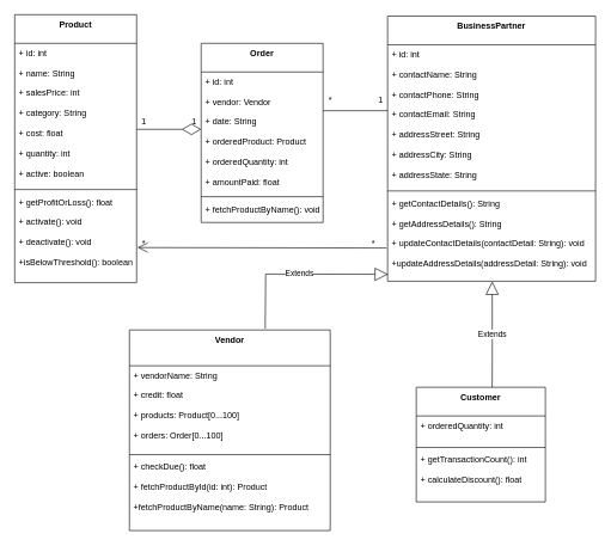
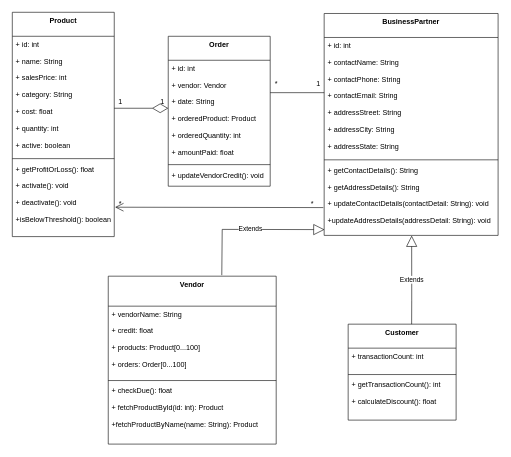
  <mxCell id="0" />
  <mxCell id="1" parent="0" />
  <mxCell id="2" value="Product" style="swimlane;fontStyle=1;align=center;verticalAlign=top;childLayout=stackLayout;horizontal=1;startSize=40;horizontalStack=0;resizeParent=1;resizeParentMax=0;resizeLast=0;collapsible=1;marginBottom=0;" vertex="1" parent="1"><mxGeometry x="20" y="20" width="170" height="374" as="geometry" /></mxCell>
  <mxCell id="3" value="+ id: int&#10;&#10;+ name: String&#10;&#10;+ salesPrice: int&#10;&#10;+ category: String&#10;&#10;+ cost: float&#10;&#10;+ quantity: int&#10;&#10;+ active: boolean" style="text;strokeColor=none;fillColor=none;align=left;verticalAlign=top;spacingLeft=4;spacingRight=4;overflow=hidden;rotatable=0;points=[[0,0.5],[1,0.5]];portConstraint=eastwest;" vertex="1" parent="2"><mxGeometry y="40" width="170" height="200" as="geometry" /></mxCell>
  <mxCell id="4" value="" style="line;strokeWidth=1;fillColor=none;align=left;verticalAlign=middle;spacingTop=-1;spacingLeft=3;spacingRight=3;rotatable=0;labelPosition=right;points=[];portConstraint=eastwest;" vertex="1" parent="2"><mxGeometry y="240" width="170" height="8" as="geometry" /></mxCell>
  <mxCell id="5" value="+ getProfitOrLoss(): float&#10;&#10;+ activate(): void&#10;&#10;+ deactivate(): void&#10;&#10;+isBelowThreshold(): boolean" style="text;strokeColor=none;fillColor=none;align=left;verticalAlign=top;spacingLeft=4;spacingRight=4;overflow=hidden;rotatable=0;points=[[0,0.5],[1,0.5]];portConstraint=eastwest;" vertex="1" parent="2"><mxGeometry y="248" width="170" height="126" as="geometry" /></mxCell>
  <mxCell id="6" value="Order" style="swimlane;fontStyle=1;align=center;verticalAlign=top;childLayout=stackLayout;horizontal=1;startSize=40;horizontalStack=0;resizeParent=1;resizeParentMax=0;resizeLast=0;collapsible=1;marginBottom=0;" vertex="1" parent="1"><mxGeometry x="280" y="60" width="170" height="250" as="geometry" /></mxCell>
  <mxCell id="7" value="+ id: int&#10;&#10;+ vendor: Vendor&#10;&#10;+ date: String&#10;&#10;+ orderedProduct: Product&#10;&#10;+ orderedQuantity: int&#10;&#10;+ amountPaid: float" style="text;strokeColor=none;fillColor=none;align=left;verticalAlign=top;spacingLeft=4;spacingRight=4;overflow=hidden;rotatable=0;points=[[0,0.5],[1,0.5]];portConstraint=eastwest;" vertex="1" parent="6"><mxGeometry y="40" width="170" height="170" as="geometry" /></mxCell>
  <mxCell id="8" value="" style="line;strokeWidth=1;fillColor=none;align=left;verticalAlign=middle;spacingTop=-1;spacingLeft=3;spacingRight=3;rotatable=0;labelPosition=right;points=[];portConstraint=eastwest;" vertex="1" parent="6"><mxGeometry y="210" width="170" height="8" as="geometry" /></mxCell>
- <mxCell id="9" value="+ fetchProductByName(): void" style="text;strokeColor=none;fillColor=none;align=left;verticalAlign=top;spacingLeft=4;spacingRight=4;overflow=hidden;rotatable=0;points=[[0,0.5],[1,0.5]];portConstraint=eastwest;" vertex="1" parent="6"><mxGeometry y="218" width="170" height="32" as="geometry" /></mxCell>
+ <mxCell id="9" value="+ updateVendorCredit(): void" style="text;strokeColor=none;fillColor=none;align=left;verticalAlign=top;spacingLeft=4;spacingRight=4;overflow=hidden;rotatable=0;points=[[0,0.5],[1,0.5]];portConstraint=eastwest;" vertex="1" parent="6"><mxGeometry y="218" width="170" height="32" as="geometry" /></mxCell>
  <mxCell id="10" value="BusinessPartner" style="swimlane;fontStyle=1;align=center;verticalAlign=top;childLayout=stackLayout;horizontal=1;startSize=40;horizontalStack=0;resizeParent=1;resizeParentMax=0;resizeLast=0;collapsible=1;marginBottom=0;" vertex="1" parent="1"><mxGeometry x="540" y="22" width="290" height="370" as="geometry" /></mxCell>
  <mxCell id="11" value="+ id: int&#10;&#10;+ contactName: String&#10;&#10;+ contactPhone: String&#10;&#10;+ contactEmail: String&#10;&#10;+ addressStreet: String&#10;&#10;+ addressCity: String&#10;&#10;+ addressState: String" style="text;strokeColor=none;fillColor=none;align=left;verticalAlign=top;spacingLeft=4;spacingRight=4;overflow=hidden;rotatable=0;points=[[0,0.5],[1,0.5]];portConstraint=eastwest;" vertex="1" parent="10"><mxGeometry y="40" width="290" height="200" as="geometry" /></mxCell>
  <mxCell id="12" value="" style="line;strokeWidth=1;fillColor=none;align=left;verticalAlign=middle;spacingTop=-1;spacingLeft=3;spacingRight=3;rotatable=0;labelPosition=right;points=[];portConstraint=eastwest;" vertex="1" parent="10"><mxGeometry y="240" width="290" height="8" as="geometry" /></mxCell>
  <mxCell id="13" value="+ getContactDetails(): String&#10;&#10;+ getAddressDetails(): String&#10;&#10;+ updateContactDetails(contactDetail: String): void&#10;&#10;+updateAddressDetails(addressDetail: String): void" style="text;strokeColor=none;fillColor=none;align=left;verticalAlign=top;spacingLeft=4;spacingRight=4;overflow=hidden;rotatable=0;points=[[0,0.5],[1,0.5]];portConstraint=eastwest;" vertex="1" parent="10"><mxGeometry y="248" width="290" height="122" as="geometry" /></mxCell>
  <mxCell id="14" value="Vendor" style="swimlane;fontStyle=1;align=center;verticalAlign=top;childLayout=stackLayout;horizontal=1;startSize=50;horizontalStack=0;resizeParent=1;resizeParentMax=0;resizeLast=0;collapsible=1;marginBottom=0;" vertex="1" parent="1"><mxGeometry x="180" y="460" width="280" height="280" as="geometry" /></mxCell>
  <mxCell id="15" value="+ vendorName: String&#10;&#10;+ credit: float&#10;&#10;+ products: Product[0...100]&#10;&#10;+ orders: Order[0...100]" style="text;strokeColor=none;fillColor=none;align=left;verticalAlign=top;spacingLeft=4;spacingRight=4;overflow=hidden;rotatable=0;points=[[0,0.5],[1,0.5]];portConstraint=eastwest;" vertex="1" parent="14"><mxGeometry y="50" width="280" height="120" as="geometry" /></mxCell>
  <mxCell id="16" value="" style="line;strokeWidth=1;fillColor=none;align=left;verticalAlign=middle;spacingTop=-1;spacingLeft=3;spacingRight=3;rotatable=0;labelPosition=right;points=[];portConstraint=eastwest;" vertex="1" parent="14"><mxGeometry y="170" width="280" height="8" as="geometry" /></mxCell>
  <mxCell id="17" value="+ checkDue(): float&#10;&#10;+ fetchProductById(id: int): Product&#10;&#10;+fetchProductByName(name: String): Product" style="text;strokeColor=none;fillColor=none;align=left;verticalAlign=top;spacingLeft=4;spacingRight=4;overflow=hidden;rotatable=0;points=[[0,0.5],[1,0.5]];portConstraint=eastwest;" vertex="1" parent="14"><mxGeometry y="178" width="280" height="102" as="geometry" /></mxCell>
  <mxCell id="18" value="Customer" style="swimlane;fontStyle=1;align=center;verticalAlign=top;childLayout=stackLayout;horizontal=1;startSize=40;horizontalStack=0;resizeParent=1;resizeParentMax=0;resizeLast=0;collapsible=1;marginBottom=0;" vertex="1" parent="1"><mxGeometry x="580" y="540" width="180" height="160" as="geometry" /></mxCell>
- <mxCell id="19" value="+ orderedQuantity: int" style="text;strokeColor=none;fillColor=none;align=left;verticalAlign=top;spacingLeft=4;spacingRight=4;overflow=hidden;rotatable=0;points=[[0,0.5],[1,0.5]];portConstraint=eastwest;" vertex="1" parent="18"><mxGeometry y="40" width="180" height="40" as="geometry" /></mxCell>
+ <mxCell id="19" value="+ transactionCount: int" style="text;strokeColor=none;fillColor=none;align=left;verticalAlign=top;spacingLeft=4;spacingRight=4;overflow=hidden;rotatable=0;points=[[0,0.5],[1,0.5]];portConstraint=eastwest;" vertex="1" parent="18"><mxGeometry y="40" width="180" height="40" as="geometry" /></mxCell>
  <mxCell id="20" value="" style="line;strokeWidth=1;fillColor=none;align=left;verticalAlign=middle;spacingTop=-1;spacingLeft=3;spacingRight=3;rotatable=0;labelPosition=right;points=[];portConstraint=eastwest;" vertex="1" parent="18"><mxGeometry y="80" width="180" height="8" as="geometry" /></mxCell>
  <mxCell id="21" value="+ getTransactionCount(): int&#10;&#10;+ calculateDiscount(): float" style="text;strokeColor=none;fillColor=none;align=left;verticalAlign=top;spacingLeft=4;spacingRight=4;overflow=hidden;rotatable=0;points=[[0,0.5],[1,0.5]];portConstraint=eastwest;" vertex="1" parent="18"><mxGeometry y="88" width="180" height="72" as="geometry" /></mxCell>
  <mxCell id="22" value="Extends" style="endArrow=block;endSize=16;endFill=0;html=1;rounded=0;exitX=0.676;exitY=-0.006;exitDx=0;exitDy=0;exitPerimeter=0;entryX=0.002;entryY=0.921;entryDx=0;entryDy=0;entryPerimeter=0;" edge="1" parent="1" source="14" target="13"><mxGeometry width="160" relative="1" as="geometry"><mxPoint x="430" y="450" as="sourcePoint" /><mxPoint x="540" y="350" as="targetPoint" /><Array as="points"><mxPoint x="370" y="382" /></Array></mxGeometry></mxCell>
  <mxCell id="23" value="Extends" style="endArrow=block;endSize=16;endFill=0;html=1;rounded=0;exitX=0.588;exitY=0;exitDx=0;exitDy=0;entryX=0.503;entryY=1.003;entryDx=0;entryDy=0;entryPerimeter=0;exitPerimeter=0;" edge="1" parent="1" source="18" target="13"><mxGeometry width="160" relative="1" as="geometry"><mxPoint x="330" y="370" as="sourcePoint" /><mxPoint x="680" y="390" as="targetPoint" /><Array as="points"><mxPoint x="686" y="500" /><mxPoint x="686" y="470" /></Array></mxGeometry></mxCell>
  <mxCell id="24" value="" style="endArrow=diamondThin;endFill=0;endSize=24;html=1;rounded=0;" edge="1" parent="1"><mxGeometry width="160" relative="1" as="geometry"><mxPoint x="190" y="180" as="sourcePoint" /><mxPoint x="280" y="180" as="targetPoint" /></mxGeometry></mxCell>
  <mxCell id="25" value="" style="endArrow=open;endFill=1;endSize=12;html=1;rounded=0;exitX=-0.005;exitY=0.62;exitDx=0;exitDy=0;exitPerimeter=0;entryX=1.008;entryY=0.611;entryDx=0;entryDy=0;entryPerimeter=0;" edge="1" parent="1" source="13" target="5"><mxGeometry width="160" relative="1" as="geometry"><mxPoint x="480" y="160" as="sourcePoint" /><mxPoint x="190" y="320" as="targetPoint" /><Array as="points" /></mxGeometry></mxCell>
  <mxCell id="26" value="" style="line;strokeWidth=1;fillColor=none;align=left;verticalAlign=middle;spacingTop=-1;spacingLeft=3;spacingRight=3;rotatable=0;labelPosition=right;points=[];portConstraint=eastwest;" vertex="1" parent="1"><mxGeometry x="450" y="150" width="90" height="8" as="geometry" /></mxCell>
  <mxCell id="27" value="1" style="text;html=1;align=center;verticalAlign=middle;resizable=0;points=[];autosize=1;strokeColor=none;fillColor=none;" vertex="1" parent="1"><mxGeometry x="190" y="160" width="20" height="20" as="geometry" /></mxCell>
  <mxCell id="28" value="1" style="text;html=1;align=center;verticalAlign=middle;resizable=0;points=[];autosize=1;strokeColor=none;fillColor=none;" vertex="1" parent="1"><mxGeometry x="260" y="160" width="20" height="20" as="geometry" /></mxCell>
  <mxCell id="29" value="*" style="text;html=1;align=center;verticalAlign=middle;resizable=0;points=[];autosize=1;strokeColor=none;fillColor=none;" vertex="1" parent="1"><mxGeometry x="450" y="130" width="20" height="20" as="geometry" /></mxCell>
  <mxCell id="30" value="1" style="text;html=1;align=center;verticalAlign=middle;resizable=0;points=[];autosize=1;strokeColor=none;fillColor=none;" vertex="1" parent="1"><mxGeometry x="520" y="130" width="20" height="20" as="geometry" /></mxCell>
  <mxCell id="31" value="*" style="text;html=1;align=center;verticalAlign=middle;resizable=0;points=[];autosize=1;strokeColor=none;fillColor=none;" vertex="1" parent="1"><mxGeometry x="190" y="330" width="20" height="20" as="geometry" /></mxCell>
  <mxCell id="32" value="*" style="text;html=1;align=center;verticalAlign=middle;resizable=0;points=[];autosize=1;strokeColor=none;fillColor=none;" vertex="1" parent="1"><mxGeometry x="510" y="330" width="20" height="20" as="geometry" /></mxCell>
